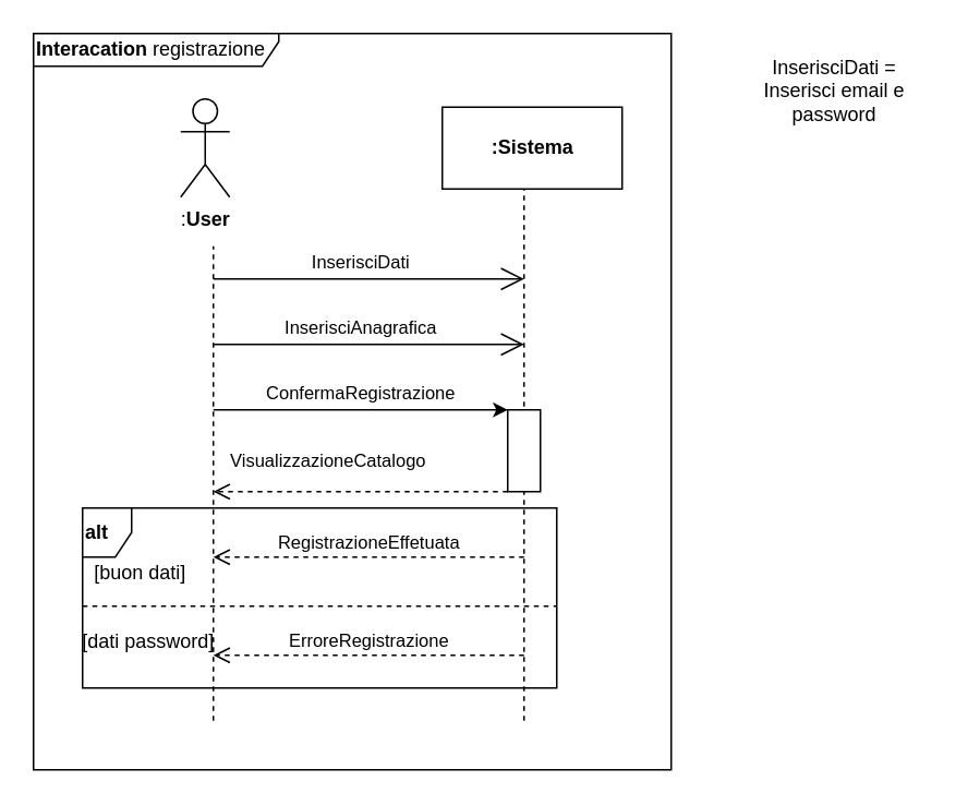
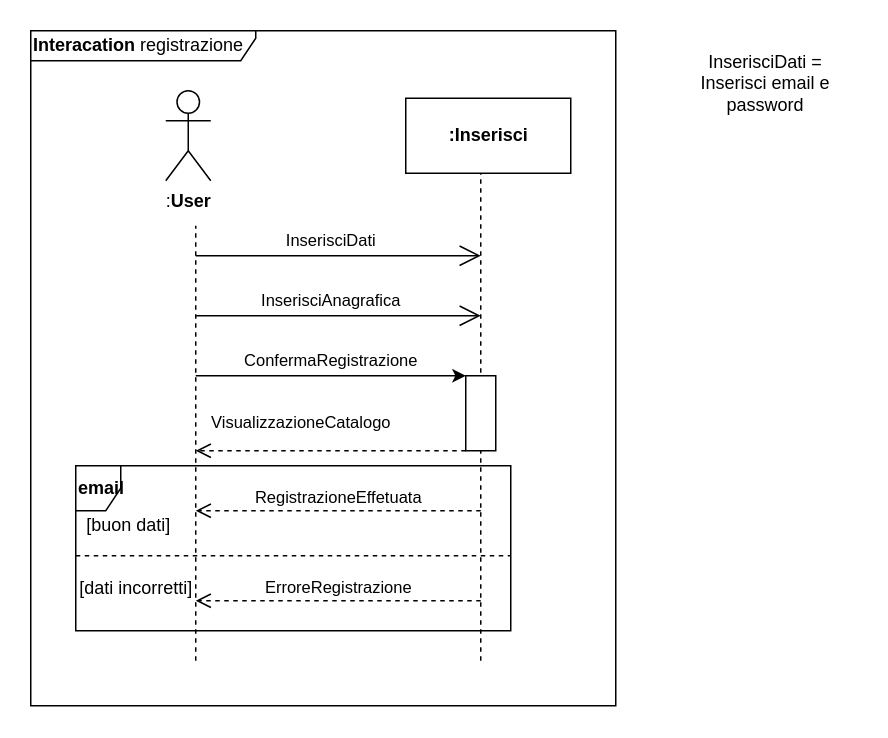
  <mxCell id="0" />
  <mxCell id="1" parent="0" />
  <mxCell id="2" value=":&lt;b&gt;User&lt;/b&gt;" style="shape=umlActor;verticalLabelPosition=bottom;labelBackgroundColor=#ffffff;verticalAlign=top;html=1;" parent="1" vertex="1"><mxGeometry x="110" y="60" width="30" height="60" as="geometry" /></mxCell>
  <mxCell id="3" value="&lt;b&gt;Interacation &lt;/b&gt;registrazione" style="shape=umlFrame;whiteSpace=wrap;html=1;width=150;height=20;align=left;" parent="1" vertex="1"><mxGeometry x="20" y="20" width="390" height="450" as="geometry" /></mxCell>
- <mxCell id="4" value="&lt;b&gt;:Sistema&lt;/b&gt;" style="html=1;" parent="1" vertex="1"><mxGeometry x="270" y="65" width="110" height="50" as="geometry" /></mxCell>
+ <mxCell id="4" value="&lt;b&gt;:Inserisci&lt;/b&gt;" style="html=1;" parent="1" vertex="1"><mxGeometry x="270" y="65" width="110" height="50" as="geometry" /></mxCell>
  <mxCell id="5" value="" style="endArrow=none;dashed=1;html=1;" parent="1" edge="1"><mxGeometry width="50" height="50" relative="1" as="geometry"><mxPoint x="130" y="440" as="sourcePoint" /><mxPoint x="130" y="150" as="targetPoint" /></mxGeometry></mxCell>
  <mxCell id="6" value="" style="endArrow=none;dashed=1;html=1;" parent="1" edge="1"><mxGeometry width="50" height="50" relative="1" as="geometry"><mxPoint x="320" y="440" as="sourcePoint" /><mxPoint x="320" y="115" as="targetPoint" /></mxGeometry></mxCell>
  <mxCell id="7" value="InserisciDati" style="endArrow=open;endFill=1;endSize=12;html=1;" parent="1" edge="1"><mxGeometry x="-0.053" y="10" width="160" relative="1" as="geometry"><mxPoint x="130" y="170" as="sourcePoint" /><mxPoint x="320" y="170" as="targetPoint" /><mxPoint as="offset" /></mxGeometry></mxCell>
  <mxCell id="8" value="" style="rounded=0;whiteSpace=wrap;html=1;" parent="1" vertex="1"><mxGeometry x="310" y="250" width="20" height="50" as="geometry" /></mxCell>
  <mxCell id="9" value="ConfermaRegistrazione" style="endArrow=classic;html=1;entryX=0;entryY=0;entryDx=0;entryDy=0;" parent="1" target="8" edge="1"><mxGeometry y="10" width="50" height="50" relative="1" as="geometry"><mxPoint x="130" y="250" as="sourcePoint" /><mxPoint x="200" y="340" as="targetPoint" /><mxPoint as="offset" /></mxGeometry></mxCell>
  <mxCell id="10" value="RegistrazioneEffetuata" style="html=1;verticalAlign=bottom;endArrow=open;dashed=1;endSize=8;" parent="1" edge="1"><mxGeometry relative="1" as="geometry"><mxPoint x="320" y="340" as="sourcePoint" /><mxPoint x="130" y="340" as="targetPoint" /></mxGeometry></mxCell>
  <mxCell id="11" value="ErroreRegistrazione" style="html=1;verticalAlign=bottom;endArrow=open;dashed=1;endSize=8;" parent="1" edge="1"><mxGeometry relative="1" as="geometry"><mxPoint x="320" y="400" as="sourcePoint" /><mxPoint x="130" y="400" as="targetPoint" /></mxGeometry></mxCell>
- <mxCell id="12" value="&lt;b&gt;alt&lt;/b&gt;" style="shape=umlFrame;whiteSpace=wrap;html=1;align=left;width=30;height=30;" parent="1" vertex="1"><mxGeometry x="50" y="310" width="290" height="110" as="geometry" /></mxCell>
+ <mxCell id="12" value="&lt;b&gt;email&lt;/b&gt;" style="shape=umlFrame;whiteSpace=wrap;html=1;align=left;width=30;height=30;" parent="1" vertex="1"><mxGeometry x="50" y="310" width="290" height="110" as="geometry" /></mxCell>
  <mxCell id="13" value="" style="endArrow=none;dashed=1;html=1;" parent="1" edge="1"><mxGeometry width="50" height="50" relative="1" as="geometry"><mxPoint x="50" y="370" as="sourcePoint" /><mxPoint x="340" y="370" as="targetPoint" /></mxGeometry></mxCell>
  <mxCell id="14" value="[buon dati]" style="text;html=1;align=center;verticalAlign=middle;resizable=0;points=[];autosize=1;" parent="1" vertex="1"><mxGeometry x="50" y="340" width="70" height="20" as="geometry" /></mxCell>
- <mxCell id="15" value="[dati password]" style="text;html=1;align=center;verticalAlign=middle;resizable=0;points=[];autosize=1;" parent="1" vertex="1"><mxGeometry x="45" y="382" width="90" height="20" as="geometry" /></mxCell>
+ <mxCell id="15" value="[dati incorretti]" style="text;html=1;align=center;verticalAlign=middle;resizable=0;points=[];autosize=1;" parent="1" vertex="1"><mxGeometry x="45" y="382" width="90" height="20" as="geometry" /></mxCell>
  <mxCell id="16" value="InserisciAnagrafica" style="endArrow=open;endFill=1;endSize=12;html=1;" parent="1" edge="1"><mxGeometry x="-0.053" y="10" width="160" relative="1" as="geometry"><mxPoint x="130" y="210" as="sourcePoint" /><mxPoint x="320" y="210" as="targetPoint" /><mxPoint as="offset" /></mxGeometry></mxCell>
  <mxCell id="17" value="InserisciDati = Inserisci email e password" style="text;html=1;strokeColor=none;fillColor=none;align=center;verticalAlign=middle;whiteSpace=wrap;rounded=0;" parent="1" vertex="1"><mxGeometry x="450" y="30" width="120" height="50" as="geometry" /></mxCell>
  <mxCell id="18" value="VisualizzazioneCatalogo" style="html=1;verticalAlign=bottom;endArrow=open;dashed=1;endSize=8;exitX=0;exitY=1;exitDx=0;exitDy=0;" edge="1" parent="1" source="8"><mxGeometry x="0.222" y="-10" relative="1" as="geometry"><mxPoint x="220" y="590" as="sourcePoint" /><mxPoint x="130" y="300" as="targetPoint" /><Array as="points" /><mxPoint as="offset" /></mxGeometry></mxCell>
